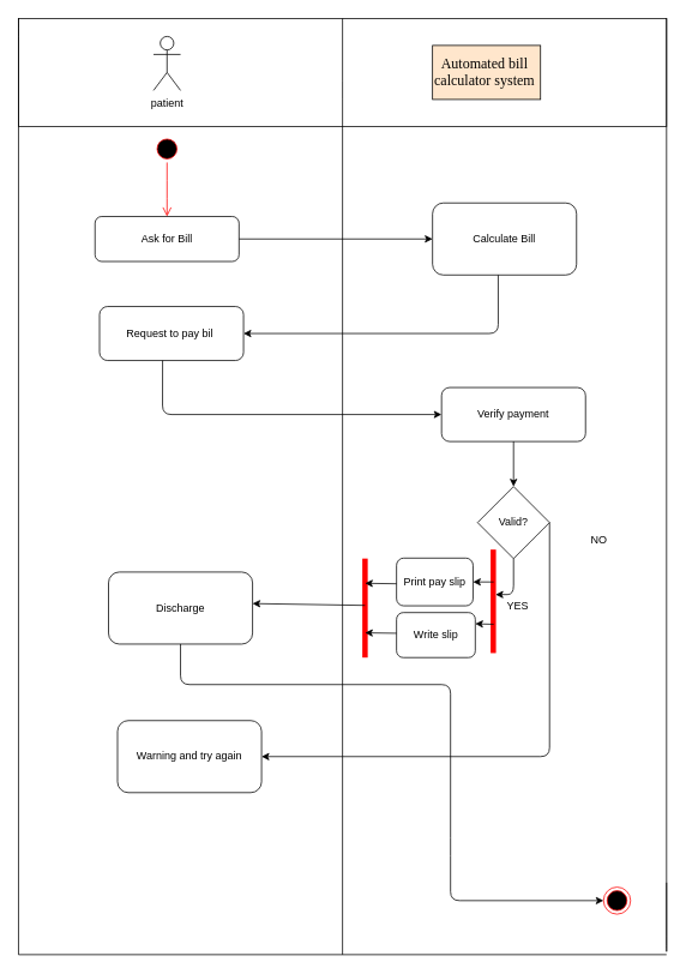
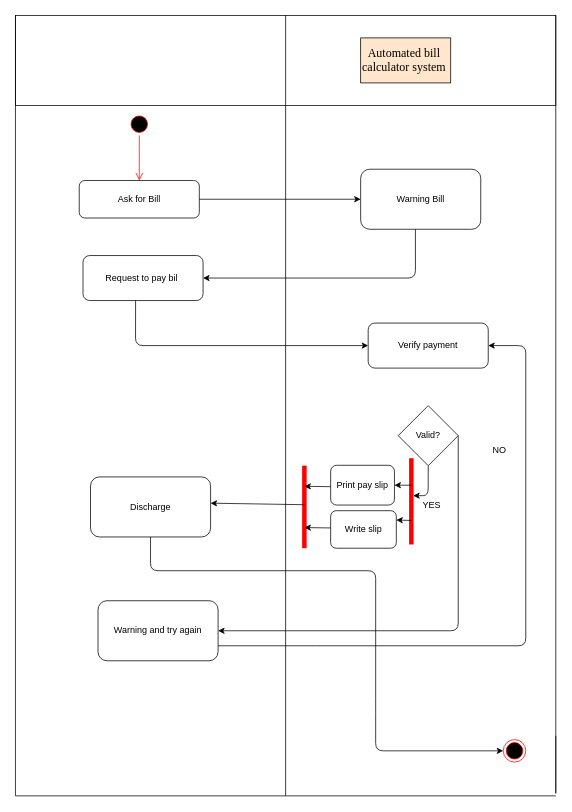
  <mxCell id="0" />
  <mxCell id="1" parent="0" />
  <mxCell id="2" value="" style="rounded=0;whiteSpace=wrap;html=1;" vertex="1" parent="1"><mxGeometry x="20" y="20" width="720" height="120" as="geometry" /></mxCell>
  <mxCell id="3" value="" style="endArrow=none;html=1;entryX=0.5;entryY=0;entryDx=0;entryDy=0;" edge="1" parent="1" target="2"><mxGeometry width="50" height="50" relative="1" as="geometry"><mxPoint x="380" y="1060" as="sourcePoint" /><mxPoint x="410" y="0" as="targetPoint" /><Array as="points"><mxPoint x="380" y="100" /></Array></mxGeometry></mxCell>
  <mxCell id="4" value="" style="endArrow=none;html=1;entryX=0;entryY=0;entryDx=0;entryDy=0;" edge="1" parent="1" target="2"><mxGeometry width="50" height="50" relative="1" as="geometry"><mxPoint x="20" y="1060" as="sourcePoint" /><mxPoint x="60" y="140" as="targetPoint" /><Array as="points"><mxPoint x="20" y="30" /></Array></mxGeometry></mxCell>
  <mxCell id="5" value="" style="endArrow=none;html=1;entryX=1;entryY=0;entryDx=0;entryDy=0;" edge="1" parent="1" target="2"><mxGeometry width="50" height="50" relative="1" as="geometry"><mxPoint x="740" y="980" as="sourcePoint" /><mxPoint x="750" y="110" as="targetPoint" /><Array as="points"><mxPoint x="740" y="1060" /><mxPoint x="740" y="1050" /></Array></mxGeometry></mxCell>
- <mxCell id="6" value="patient" style="shape=umlActor;verticalLabelPosition=bottom;verticalAlign=top;html=1;outlineConnect=0;" vertex="1" parent="1"><mxGeometry x="170" y="40" width="30" height="60" as="geometry" /></mxCell>
  <mxCell id="7" value="&lt;span style=&quot;font-size: 12.0pt ; line-height: 115% ; font-family: &amp;#34;times new roman&amp;#34; , serif&quot;&gt;Automated bill&amp;nbsp; calculator system&amp;nbsp;&lt;/span&gt;" style="rounded=0;whiteSpace=wrap;html=1;fillColor=#ffe6cc;" vertex="1" parent="1"><mxGeometry x="480" y="50" width="120" height="60" as="geometry" /></mxCell>
  <mxCell id="8" value="" style="ellipse;html=1;shape=startState;fillColor=#000000;strokeColor=#ff0000;" vertex="1" parent="1"><mxGeometry x="170" y="150" width="30" height="30" as="geometry" /></mxCell>
  <mxCell id="9" value="" style="edgeStyle=orthogonalEdgeStyle;html=1;verticalAlign=bottom;endArrow=open;endSize=8;strokeColor=#ff0000;" edge="1" source="8" parent="1"><mxGeometry relative="1" as="geometry"><mxPoint x="185" y="240" as="targetPoint" /></mxGeometry></mxCell>
  <mxCell id="10" value="Ask for Bill" style="shape=rect;html=1;rounded=1;whiteSpace=wrap;align=center;" vertex="1" parent="1"><mxGeometry x="105" y="240" width="160" height="50" as="geometry" /></mxCell>
  <mxCell id="11" value="" style="endArrow=classic;html=1;exitX=1;exitY=0.5;exitDx=0;exitDy=0;" edge="1" parent="1" source="10"><mxGeometry width="50" height="50" relative="1" as="geometry"><mxPoint x="280" y="290" as="sourcePoint" /><mxPoint x="480" y="265" as="targetPoint" /></mxGeometry></mxCell>
- <mxCell id="12" value="Calculate Bill" style="shape=rect;html=1;rounded=1;whiteSpace=wrap;align=center;" vertex="1" parent="1"><mxGeometry x="480" y="225" width="160" height="80" as="geometry" /></mxCell>
+ <mxCell id="12" value="Warning Bill" style="shape=rect;html=1;rounded=1;whiteSpace=wrap;align=center;" vertex="1" parent="1"><mxGeometry x="480" y="225" width="160" height="80" as="geometry" /></mxCell>
  <mxCell id="13" value="" style="endArrow=classic;html=1;exitX=0.456;exitY=1;exitDx=0;exitDy=0;exitPerimeter=0;" edge="1" parent="1" source="12"><mxGeometry width="50" height="50" relative="1" as="geometry"><mxPoint x="540" y="410" as="sourcePoint" /><mxPoint x="270" y="370" as="targetPoint" /><Array as="points"><mxPoint x="553" y="370" /></Array></mxGeometry></mxCell>
  <mxCell id="14" value="Request to pay bil&amp;nbsp;" style="shape=rect;html=1;rounded=1;whiteSpace=wrap;align=center;" vertex="1" parent="1"><mxGeometry x="110" y="340" width="160" height="60" as="geometry" /></mxCell>
  <mxCell id="15" value="" style="endArrow=classic;html=1;exitX=0.438;exitY=1;exitDx=0;exitDy=0;exitPerimeter=0;" edge="1" parent="1" source="14"><mxGeometry width="50" height="50" relative="1" as="geometry"><mxPoint x="150" y="500" as="sourcePoint" /><mxPoint x="490" y="460" as="targetPoint" /><Array as="points"><mxPoint x="180" y="460" /></Array></mxGeometry></mxCell>
  <mxCell id="16" value="Verify payment" style="shape=rect;html=1;rounded=1;whiteSpace=wrap;align=center;" vertex="1" parent="1"><mxGeometry x="490" y="430" width="160" height="60" as="geometry" /></mxCell>
  <mxCell id="17" value="Valid?" style="rhombus;whiteSpace=wrap;html=1;" vertex="1" parent="1"><mxGeometry x="530" y="540" width="80" height="80" as="geometry" /></mxCell>
- <mxCell id="18" value="" style="endArrow=classic;html=1;exitX=0.5;exitY=1;exitDx=0;exitDy=0;entryX=0.5;entryY=0;entryDx=0;entryDy=0;" edge="1" parent="1" source="16" target="17"><mxGeometry width="50" height="50" relative="1" as="geometry"><mxPoint x="540" y="560" as="sourcePoint" /><mxPoint x="590" y="510" as="targetPoint" /></mxGeometry></mxCell>
  <mxCell id="19" value="" style="endArrow=classic;html=1;exitX=0.5;exitY=1;exitDx=0;exitDy=0;" edge="1" parent="1" source="17"><mxGeometry width="50" height="50" relative="1" as="geometry"><mxPoint x="580" y="720" as="sourcePoint" /><mxPoint x="550" y="660" as="targetPoint" /><Array as="points"><mxPoint x="570" y="660" /></Array></mxGeometry></mxCell>
  <mxCell id="20" value="" style="shape=line;html=1;strokeWidth=6;strokeColor=#ff0000;rotation=90;" vertex="1" parent="1"><mxGeometry x="490" y="662.5" width="115" height="10" as="geometry" /></mxCell>
  <mxCell id="21" value="Print pay slip" style="shape=rect;html=1;rounded=1;whiteSpace=wrap;align=center;" vertex="1" parent="1"><mxGeometry x="440" y="619.5" width="85" height="53" as="geometry" /></mxCell>
  <mxCell id="22" value="Write slip" style="shape=rect;html=1;rounded=1;whiteSpace=wrap;align=center;" vertex="1" parent="1"><mxGeometry x="440" y="680" width="87.5" height="50" as="geometry" /></mxCell>
  <mxCell id="23" value="" style="endArrow=classic;html=1;entryX=1;entryY=0.5;entryDx=0;entryDy=0;" edge="1" parent="1" target="21"><mxGeometry width="50" height="50" relative="1" as="geometry"><mxPoint x="548" y="646" as="sourcePoint" /><mxPoint x="550" y="780" as="targetPoint" /></mxGeometry></mxCell>
  <mxCell id="24" value="" style="endArrow=classic;html=1;entryX=1;entryY=0.25;entryDx=0;entryDy=0;" edge="1" parent="1" target="22"><mxGeometry width="50" height="50" relative="1" as="geometry"><mxPoint x="548" y="693" as="sourcePoint" /><mxPoint x="570" y="780" as="targetPoint" /></mxGeometry></mxCell>
  <mxCell id="25" value="" style="shape=line;html=1;strokeWidth=6;strokeColor=#ff0000;rotation=90;" vertex="1" parent="1"><mxGeometry x="350" y="670" width="110" height="10" as="geometry" /></mxCell>
  <mxCell id="26" value="" style="endArrow=classic;html=1;entryX=0.25;entryY=0.5;entryDx=0;entryDy=0;entryPerimeter=0;" edge="1" parent="1" target="25"><mxGeometry width="50" height="50" relative="1" as="geometry"><mxPoint x="440" y="648" as="sourcePoint" /><mxPoint x="540" y="790" as="targetPoint" /></mxGeometry></mxCell>
  <mxCell id="27" value="" style="endArrow=classic;html=1;entryX=0.75;entryY=0.5;entryDx=0;entryDy=0;entryPerimeter=0;" edge="1" parent="1" target="25"><mxGeometry width="50" height="50" relative="1" as="geometry"><mxPoint x="440" y="703" as="sourcePoint" /><mxPoint x="490" y="790" as="targetPoint" /></mxGeometry></mxCell>
  <mxCell id="28" value="" style="endArrow=classic;html=1;exitX=0.473;exitY=0.5;exitDx=0;exitDy=0;exitPerimeter=0;" edge="1" parent="1" source="25"><mxGeometry width="50" height="50" relative="1" as="geometry"><mxPoint x="410" y="820" as="sourcePoint" /><mxPoint x="280" y="670" as="targetPoint" /></mxGeometry></mxCell>
  <mxCell id="29" value="Discharge" style="shape=rect;html=1;rounded=1;whiteSpace=wrap;align=center;" vertex="1" parent="1"><mxGeometry x="120" y="635" width="160" height="80" as="geometry" /></mxCell>
  <mxCell id="30" value="" style="endArrow=classic;html=1;exitX=1;exitY=0.5;exitDx=0;exitDy=0;" edge="1" parent="1" source="17"><mxGeometry width="50" height="50" relative="1" as="geometry"><mxPoint x="630" y="660" as="sourcePoint" /><mxPoint x="290" y="840" as="targetPoint" /><Array as="points"><mxPoint x="610" y="840" /></Array></mxGeometry></mxCell>
  <mxCell id="31" value="Warning and try again" style="shape=rect;html=1;rounded=1;whiteSpace=wrap;align=center;" vertex="1" parent="1"><mxGeometry x="130" y="800" width="160" height="80" as="geometry" /></mxCell>
  <mxCell id="32" value="" style="endArrow=classic;html=1;exitX=0.5;exitY=1;exitDx=0;exitDy=0;entryX=0;entryY=0.5;entryDx=0;entryDy=0;" edge="1" parent="1" source="29" target="34"><mxGeometry width="50" height="50" relative="1" as="geometry"><mxPoint x="440" y="820" as="sourcePoint" /><mxPoint x="500" y="1000" as="targetPoint" /><Array as="points"><mxPoint x="200" y="760" /><mxPoint x="500" y="760" /><mxPoint x="500" y="940" /><mxPoint x="500" y="1000" /></Array></mxGeometry></mxCell>
+ <mxCell id="33" value="" style="endArrow=classic;html=1;exitX=1;exitY=0.75;exitDx=0;exitDy=0;entryX=1;entryY=0.5;entryDx=0;entryDy=0;" edge="1" parent="1" source="31" target="16"><mxGeometry width="50" height="50" relative="1" as="geometry"><mxPoint x="300" y="910" as="sourcePoint" /><mxPoint x="700" y="460" as="targetPoint" /><Array as="points"><mxPoint x="420" y="860" /><mxPoint x="700" y="860" /><mxPoint x="700" y="460" /></Array></mxGeometry></mxCell>
  <mxCell id="34" value="" style="ellipse;html=1;shape=endState;fillColor=#000000;strokeColor=#ff0000;" vertex="1" parent="1"><mxGeometry x="670" y="985" width="30" height="30" as="geometry" /></mxCell>
  <mxCell id="35" value="" style="endArrow=none;html=1;" edge="1" parent="1"><mxGeometry width="50" height="50" relative="1" as="geometry"><mxPoint x="20" y="1060" as="sourcePoint" /><mxPoint x="740" y="1060" as="targetPoint" /></mxGeometry></mxCell>
  <mxCell id="36" value="YES" style="text;html=1;strokeColor=none;fillColor=none;align=center;verticalAlign=middle;whiteSpace=wrap;rounded=0;" vertex="1" parent="1"><mxGeometry x="560" y="662.5" width="30" height="20" as="geometry" /></mxCell>
  <mxCell id="37" value="NO" style="text;html=1;strokeColor=none;fillColor=none;align=center;verticalAlign=middle;whiteSpace=wrap;rounded=0;" vertex="1" parent="1"><mxGeometry x="645" y="590" width="40" height="20" as="geometry" /></mxCell>
